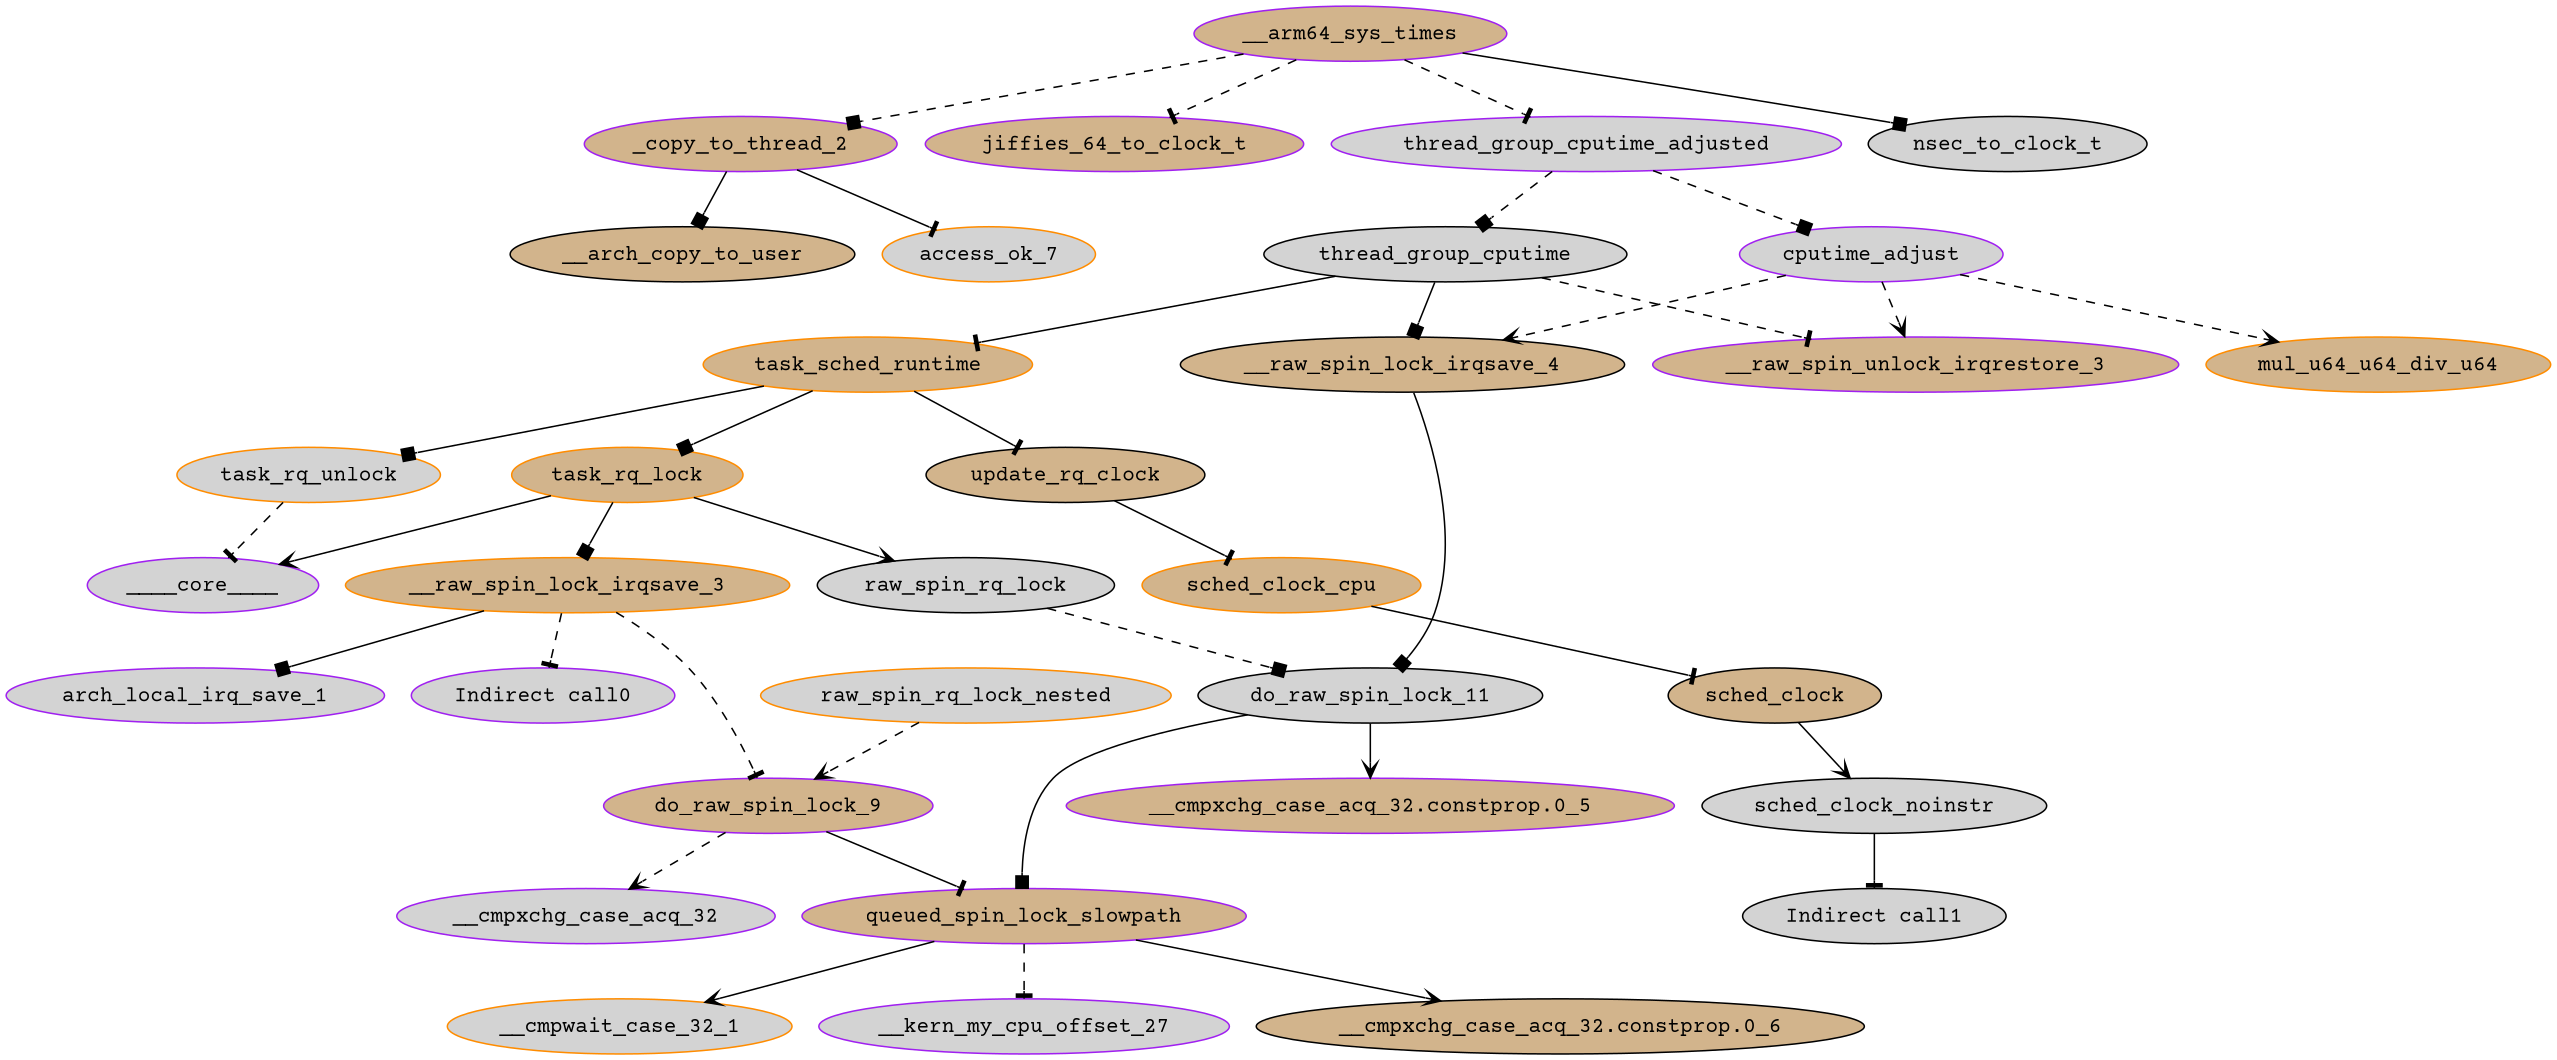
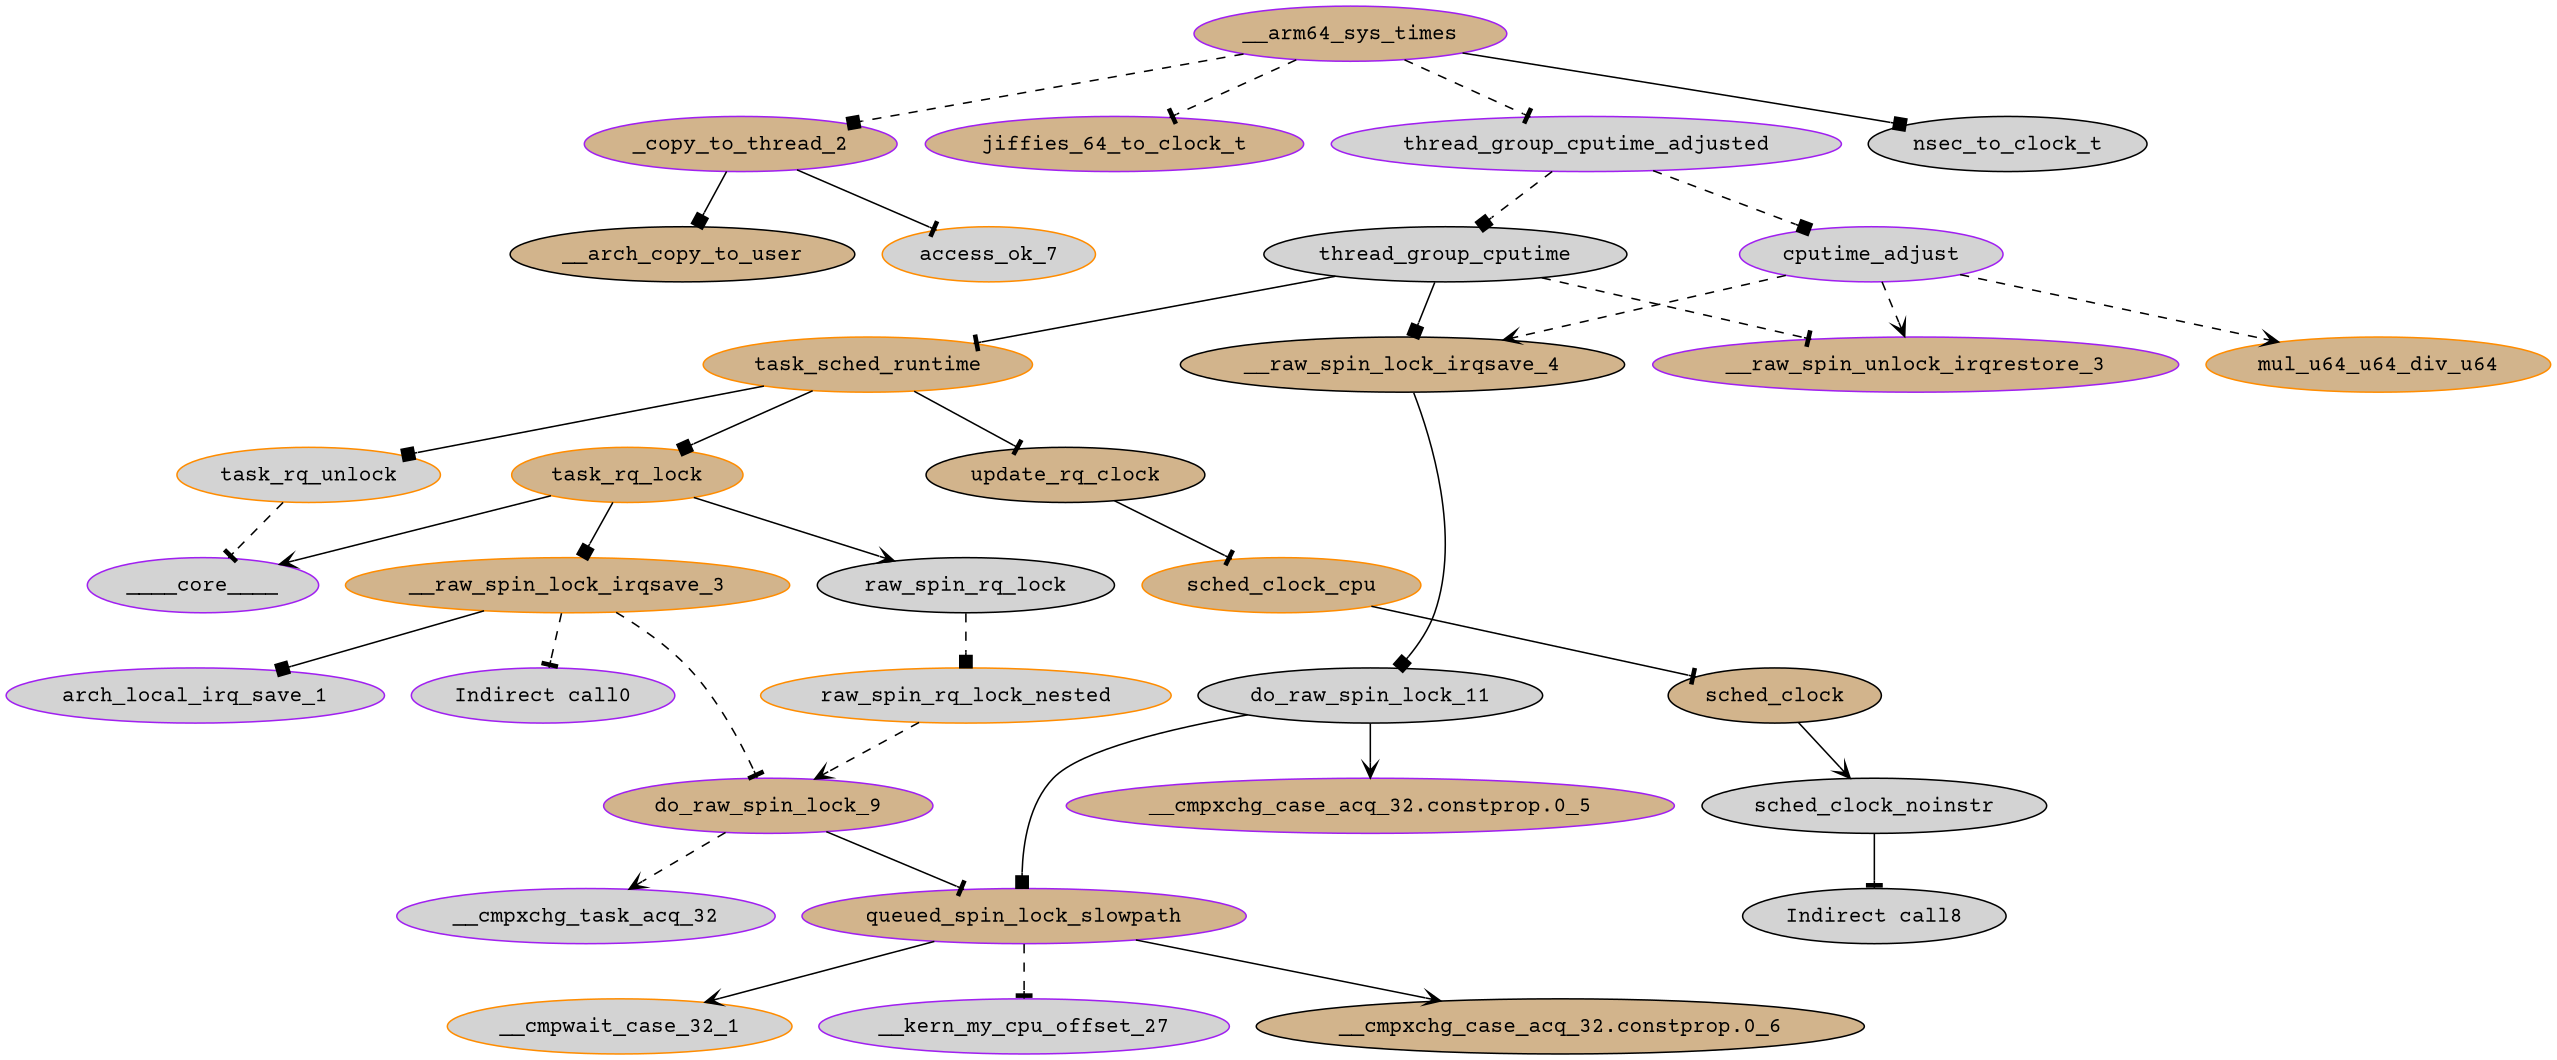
  digraph {
    fontname="Courier Prime"
    node [color=purple fillcolor=tan fontname="Courier Prime" style=filled]
    edge [arrowhead=tee color=black fontname="Courier Prime" style=solid]
    __arch_copy_to_user [color=black]
    sched_clock_noinstr [color=black fillcolor=lightgrey]
-   "Indirect call1" [color=black fillcolor=lightgrey]
+   "Indirect call1" [color=black fillcolor=lightgrey label="Indirect call8"]
    arch_local_irq_save_1 [fillcolor=lightgrey]
    thread_group_cputime [color=black fillcolor=lightgrey]
    __raw_spin_unlock_irqrestore_3
    __raw_spin_lock_irqsave_4 [color=black]
    task_sched_runtime [color=darkorange]
    do_raw_spin_lock_11 [color=black fillcolor=lightgrey]
    task_rq_lock [color=darkorange]
    task_rq_unlock [color=darkorange fillcolor=lightgrey]
    update_rq_clock [color=black]
    raw_spin_rq_lock [color=black fillcolor=lightgrey]
    raw_spin_rq_lock_nested [color=darkorange fillcolor=lightgrey]
    do_raw_spin_lock_9
    __arm64_sys_times
    jiffies_64_to_clock_t
    thread_group_cputime_adjusted [fillcolor=lightgrey]
    n19 [label=_copy_to_thread_2]
    nsec_to_clock_t [color=black fillcolor=lightgrey]
    cputime_adjust [fillcolor=lightgrey]
    access_ok_7 [color=darkorange fillcolor=lightgrey]
    mul_u64_u64_div_u64 [color=darkorange]
    "__cmpxchg_case_acq_32.constprop.0_5"
    queued_spin_lock_slowpath
    __cmpwait_case_32_1 [color=darkorange fillcolor=lightgrey]
    __kern_my_cpu_offset_27 [fillcolor=lightgrey]
    "__cmpxchg_case_acq_32.constprop.0_6" [color=black]
    __raw_spin_lock_irqsave_3 [color=darkorange]
    ____core____ [fillcolor=lightgrey]
    "Indirect call0" [fillcolor=lightgrey]
-   __cmpxchg_case_acq_32 [fillcolor=lightgrey]
+   __cmpxchg_case_acq_32 [fillcolor=lightgrey label=__cmpxchg_task_acq_32]
    sched_clock_cpu [color=darkorange]
    sched_clock [color=black]
    sched_clock_noinstr -> "Indirect call1"
    thread_group_cputime -> __raw_spin_unlock_irqrestore_3 [style=dashed]
    thread_group_cputime -> __raw_spin_lock_irqsave_4 [arrowhead=box]
    thread_group_cputime -> task_sched_runtime
    __raw_spin_lock_irqsave_4 -> do_raw_spin_lock_11 [arrowhead=box]
    task_sched_runtime -> task_rq_lock [arrowhead=box]
    task_sched_runtime -> task_rq_unlock [arrowhead=box]
    task_sched_runtime -> update_rq_clock
    do_raw_spin_lock_11 -> "__cmpxchg_case_acq_32.constprop.0_5" [arrowhead=vee]
    do_raw_spin_lock_11 -> queued_spin_lock_slowpath [arrowhead=box]
    task_rq_lock -> raw_spin_rq_lock [arrowhead=vee]
    task_rq_lock -> __raw_spin_lock_irqsave_3 [arrowhead=box]
    task_rq_lock -> ____core____ [arrowhead=vee]
    task_rq_unlock -> ____core____ [style=dashed]
    update_rq_clock -> sched_clock_cpu
-   raw_spin_rq_lock -> do_raw_spin_lock_11 [arrowhead=box style=dashed]
+   raw_spin_rq_lock -> raw_spin_rq_lock_nested [arrowhead=box style=dashed]
    raw_spin_rq_lock_nested -> do_raw_spin_lock_9 [arrowhead=vee style=dashed]
    do_raw_spin_lock_9 -> queued_spin_lock_slowpath
    do_raw_spin_lock_9 -> __cmpxchg_case_acq_32 [arrowhead=vee style=dashed]
    __arm64_sys_times -> jiffies_64_to_clock_t [style=dashed]
    __arm64_sys_times -> thread_group_cputime_adjusted [style=dashed]
    __arm64_sys_times -> n19 [arrowhead=box style=dashed]
    __arm64_sys_times -> nsec_to_clock_t [arrowhead=box]
    thread_group_cputime_adjusted -> thread_group_cputime [arrowhead=box style=dashed]
    thread_group_cputime_adjusted -> cputime_adjust [arrowhead=box style=dashed]
    n19 -> __arch_copy_to_user [arrowhead=box]
    n19 -> access_ok_7
    cputime_adjust -> __raw_spin_unlock_irqrestore_3 [arrowhead=vee style=dashed]
    cputime_adjust -> __raw_spin_lock_irqsave_4 [arrowhead=vee style=dashed]
    cputime_adjust -> mul_u64_u64_div_u64 [arrowhead=vee style=dashed]
    queued_spin_lock_slowpath -> __cmpwait_case_32_1 [arrowhead=vee]
    queued_spin_lock_slowpath -> __kern_my_cpu_offset_27 [style=dashed]
    queued_spin_lock_slowpath -> "__cmpxchg_case_acq_32.constprop.0_6" [arrowhead=vee]
    __raw_spin_lock_irqsave_3 -> arch_local_irq_save_1 [arrowhead=box]
    __raw_spin_lock_irqsave_3 -> do_raw_spin_lock_9 [style=dashed]
    __raw_spin_lock_irqsave_3 -> "Indirect call0" [style=dashed]
    sched_clock_cpu -> sched_clock
    sched_clock -> sched_clock_noinstr [arrowhead=vee]
  }
